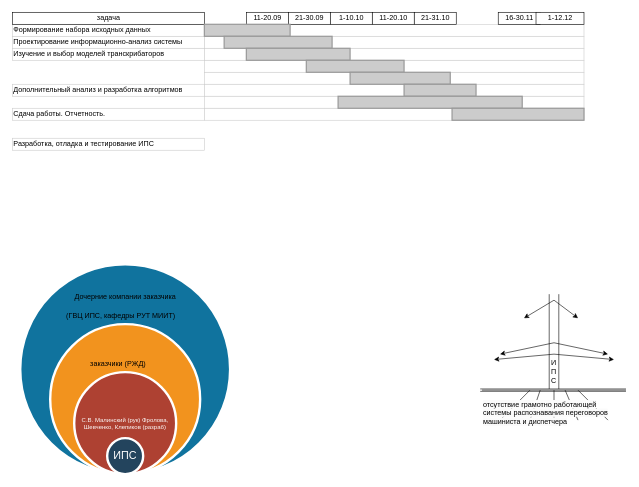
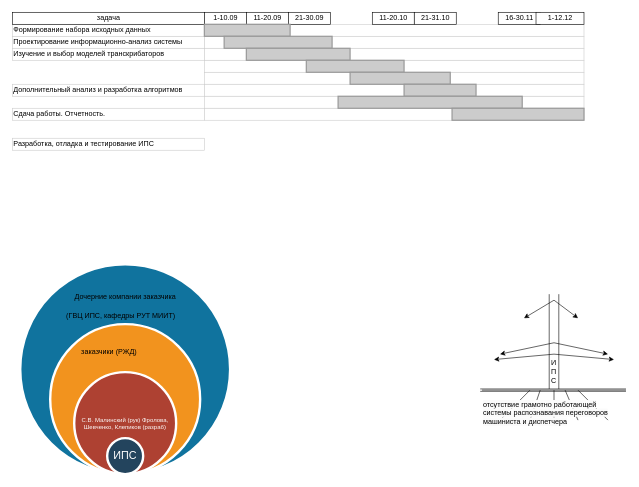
  <mxCell id="0" style=";html=1;" />
  <mxCell id="1" style=";html=1;" parent="0" />
  <mxCell id="2" value="Формирование набора исходных данных" style="align=left;strokeColor=#CCCCCC;html=1;" parent="1" vertex="1"><mxGeometry x="20" y="40" width="320.0" height="20.0" as="geometry" /></mxCell>
  <mxCell id="3" value="Проектирование информационно-анализ системы&lt;span style=&quot;white-space: pre;&quot;&gt;&lt;br/&gt;&lt;/span&gt;" style="align=left;strokeColor=#CCCCCC;html=1;" parent="1" vertex="1"><mxGeometry x="20" y="60" width="320" height="20" as="geometry" /></mxCell>
  <mxCell id="4" value="Изучение и выбор моделей транскрибаторов" style="align=left;strokeColor=#CCCCCC;html=1;" parent="1" vertex="1"><mxGeometry x="20" y="80" width="320.0" height="20" as="geometry" /></mxCell>
  <mxCell id="5" value="Дополнительный анализ и разработка алгоритмов" style="align=left;strokeColor=#CCCCCC;html=1;" parent="1" vertex="1"><mxGeometry x="20" y="140" width="320.0" height="20" as="geometry" /></mxCell>
  <mxCell id="6" value="задача" style="strokeWidth=1;fontStyle=0;html=1;" parent="1" vertex="1"><mxGeometry x="20" y="20" width="320" height="20" as="geometry" /></mxCell>
  <mxCell id="7" value="Разработка, отладка и тестирование ИПС" style="align=left;strokeColor=#CCCCCC;html=1;" parent="1" vertex="1"><mxGeometry x="20" y="230" width="320.0" height="20" as="geometry" /></mxCell>
  <mxCell id="8" value="Сдача работы. Отчетность." style="align=left;strokeColor=#CCCCCC;html=1;" parent="1" vertex="1"><mxGeometry x="20" y="180" width="320.0" height="20" as="geometry" /></mxCell>
  <mxCell id="9" value="" style="align=left;strokeColor=#CCCCCC;html=1;" parent="1" vertex="1"><mxGeometry x="340" y="40" width="633" height="20" as="geometry" /></mxCell>
+ <mxCell id="10" value="1-10.09" style="strokeWidth=1;fontStyle=0;html=1;" parent="1" vertex="1"><mxGeometry x="340" y="20" width="70" height="20" as="geometry" /></mxCell>
  <mxCell id="11" value="11-20.09" style="strokeWidth=1;fontStyle=0;html=1;" parent="1" vertex="1"><mxGeometry x="410" y="20" width="70" height="20" as="geometry" /></mxCell>
  <mxCell id="12" value="21-30.09" style="strokeWidth=1;fontStyle=0;html=1;" parent="1" vertex="1"><mxGeometry x="480" y="20" width="70" height="20" as="geometry" /></mxCell>
- <mxCell id="13" value="1-10.10" style="strokeWidth=1;fontStyle=0;html=1;" parent="1" vertex="1"><mxGeometry x="550" y="20" width="70" height="20" as="geometry" /></mxCell>
  <mxCell id="14" value="11-20.10" style="strokeWidth=1;fontStyle=0;html=1;" parent="1" vertex="1"><mxGeometry x="620" y="20" width="70" height="20" as="geometry" /></mxCell>
  <mxCell id="15" value="21-31.10" style="strokeWidth=1;fontStyle=0;html=1;" parent="1" vertex="1"><mxGeometry x="690" y="20" width="70" height="20" as="geometry" /></mxCell>
  <mxCell id="16" value="16-30.11" style="strokeWidth=1;fontStyle=0;html=1;" parent="1" vertex="1"><mxGeometry x="830" y="20" width="70" height="20" as="geometry" /></mxCell>
  <mxCell id="17" value="1-12.12" style="strokeWidth=1;fontStyle=0;html=1;" parent="1" vertex="1"><mxGeometry x="893" y="20" width="80" height="20" as="geometry" /></mxCell>
  <mxCell id="18" value="" style="align=left;strokeColor=#CCCCCC;html=1;" parent="1" vertex="1"><mxGeometry x="340" y="60" width="633" height="20" as="geometry" /></mxCell>
  <mxCell id="19" value="" style="align=left;strokeColor=#CCCCCC;html=1;" parent="1" vertex="1"><mxGeometry x="340" y="80" width="633" height="20" as="geometry" /></mxCell>
  <mxCell id="20" value="" style="align=left;strokeColor=#CCCCCC;html=1;" parent="1" vertex="1"><mxGeometry x="340" y="100" width="633" height="20" as="geometry" /></mxCell>
  <mxCell id="21" value="" style="align=left;strokeColor=#CCCCCC;html=1;" parent="1" vertex="1"><mxGeometry x="340" y="120" width="633" height="20" as="geometry" /></mxCell>
  <mxCell id="22" value="" style="align=left;strokeColor=#CCCCCC;html=1;" parent="1" vertex="1"><mxGeometry x="340" y="140" width="633" height="20" as="geometry" /></mxCell>
  <mxCell id="23" value="" style="align=left;strokeColor=#CCCCCC;html=1;" parent="1" vertex="1"><mxGeometry x="340" y="160" width="633" height="20" as="geometry" /></mxCell>
  <mxCell id="24" value="" style="align=left;strokeColor=#CCCCCC;html=1;" parent="1" vertex="1"><mxGeometry x="340" y="180" width="633" height="20" as="geometry" /></mxCell>
  <mxCell id="25" value="" style="whiteSpace=wrap;html=1;strokeWidth=2;fillColor=#CCCCCC;gradientColor=none;fontSize=14;align=center;strokeColor=#999999;" parent="1" vertex="1"><mxGeometry x="340" y="40" width="143" height="20" as="geometry" /></mxCell>
  <mxCell id="26" value="" style="whiteSpace=wrap;html=1;strokeWidth=2;fillColor=#CCCCCC;gradientColor=none;fontSize=14;align=center;strokeColor=#999999;" parent="1" vertex="1"><mxGeometry x="373" y="60" width="180" height="20" as="geometry" /></mxCell>
  <mxCell id="27" value="" style="whiteSpace=wrap;html=1;strokeWidth=2;fillColor=#CCCCCC;gradientColor=none;fontSize=14;align=center;strokeColor=#999999;" parent="1" vertex="1"><mxGeometry x="410" y="80" width="173" height="20" as="geometry" /></mxCell>
  <mxCell id="28" value="" style="whiteSpace=wrap;html=1;strokeWidth=2;fillColor=#CCCCCC;gradientColor=none;fontSize=14;align=center;strokeColor=#999999;" parent="1" vertex="1"><mxGeometry x="510" y="100" width="163" height="20" as="geometry" /></mxCell>
  <mxCell id="29" value="" style="whiteSpace=wrap;html=1;strokeWidth=2;fillColor=#CCCCCC;gradientColor=none;fontSize=14;align=center;strokeColor=#999999;" parent="1" vertex="1"><mxGeometry x="583" y="120" width="167" height="20" as="geometry" /></mxCell>
  <mxCell id="30" value="" style="whiteSpace=wrap;html=1;strokeWidth=2;fillColor=#CCCCCC;gradientColor=none;fontSize=14;align=center;strokeColor=#999999;" parent="1" vertex="1"><mxGeometry x="673" y="140" width="120" height="20" as="geometry" /></mxCell>
  <mxCell id="31" value="" style="whiteSpace=wrap;html=1;strokeWidth=2;fillColor=#CCCCCC;gradientColor=none;fontSize=14;align=center;strokeColor=#999999;" parent="1" vertex="1"><mxGeometry x="563" y="160" width="307" height="20" as="geometry" /></mxCell>
  <mxCell id="32" value="" style="whiteSpace=wrap;html=1;strokeWidth=2;fillColor=#CCCCCC;gradientColor=none;fontSize=14;align=center;strokeColor=#999999;" parent="1" vertex="1"><mxGeometry x="753" y="180" width="220" height="20" as="geometry" /></mxCell>
  <mxCell id="33" value="" style="ellipse;html=1;strokeWidth=4;fillColor=#10739E;strokeColor=#ffffff;shadow=0;fontSize=10;fontColor=#FFFFFF;align=center;fontStyle=0;whiteSpace=wrap;spacing=10;" vertex="1" parent="1"><mxGeometry x="33" y="440" width="350" height="350" as="geometry" /></mxCell>
  <mxCell id="34" value="м" style="ellipse;html=1;strokeWidth=4;fillColor=#F2931E;strokeColor=#ffffff;shadow=0;fontSize=10;fontColor=#FFFFFF;align=center;fontStyle=0;whiteSpace=wrap;spacing=10;" vertex="1" parent="1"><mxGeometry x="83" y="540" width="250" height="250" as="geometry" /></mxCell>
  <mxCell id="35" value="С.В. Малинский (рук) Фролова, Шевченко, Клепиков (разраб)" style="ellipse;html=1;strokeWidth=4;fillColor=#AE4132;strokeColor=#ffffff;shadow=0;fontSize=10;fontColor=#FFFFFF;align=center;fontStyle=0;whiteSpace=wrap;spacing=10;" vertex="1" parent="1"><mxGeometry x="123" y="620" width="170" height="170" as="geometry" /></mxCell>
  <mxCell id="36" value="&lt;font style=&quot;font-size: 18px;&quot;&gt;ИПС&lt;/font&gt;" style="ellipse;html=1;strokeWidth=4;fillColor=#23445D;strokeColor=#ffffff;shadow=0;fontSize=10;fontColor=#FFFFFF;align=center;fontStyle=0;whiteSpace=wrap;spacing=10;" vertex="1" parent="1"><mxGeometry x="178" y="730" width="60" height="60" as="geometry" /></mxCell>
- <mxCell id="37" value="&lt;p&gt;заказчики (РЖД)&lt;br&gt;&lt;/p&gt;" style="text;whiteSpace=wrap;html=1;" vertex="1" parent="1"><mxGeometry x="148" y="580" width="120" height="40" as="geometry" /></mxCell>
+ <mxCell id="37" value="&lt;p&gt;заказчики (РЖД)&lt;br&gt;&lt;/p&gt;" style="text;whiteSpace=wrap;html=1;" vertex="1" parent="1"><mxGeometry x="133" y="560" width="120" height="40" as="geometry" /></mxCell>
  <mxCell id="38" value="&lt;p&gt;(ГВЦ ИПС, кафедры РУТ МИИТ)&lt;br&gt;&lt;/p&gt;" style="text;whiteSpace=wrap;html=1;" vertex="1" parent="1"><mxGeometry x="108" y="500" width="200" height="40" as="geometry" /></mxCell>
  <mxCell id="39" value="Дочерние компании заказчика" style="text;html=1;align=center;verticalAlign=middle;resizable=0;points=[];autosize=1;strokeColor=none;fillColor=none;" vertex="1" parent="1"><mxGeometry x="108" y="480" width="200" height="30" as="geometry" /></mxCell>
  <mxCell id="40" value="" style="endArrow=none;html=1;rounded=0;" edge="1" parent="1"><mxGeometry width="50" height="50" relative="1" as="geometry"><mxPoint x="833" y="700" as="sourcePoint" /><mxPoint x="883" y="650" as="targetPoint" /></mxGeometry></mxCell>
  <mxCell id="41" value="" style="endArrow=none;html=1;rounded=0;" edge="1" parent="1"><mxGeometry width="50" height="50" relative="1" as="geometry"><mxPoint x="1013" y="700" as="sourcePoint" /><mxPoint x="963" y="650" as="targetPoint" /></mxGeometry></mxCell>
  <mxCell id="42" value="" style="endArrow=none;html=1;rounded=0;" edge="1" parent="1"><mxGeometry width="50" height="50" relative="1" as="geometry"><mxPoint x="923" y="700" as="sourcePoint" /><mxPoint x="923" y="650" as="targetPoint" /></mxGeometry></mxCell>
  <mxCell id="43" value="" style="endArrow=none;html=1;rounded=0;" edge="1" parent="1"><mxGeometry width="50" height="50" relative="1" as="geometry"><mxPoint x="883" y="700" as="sourcePoint" /><mxPoint x="900" y="650" as="targetPoint" /></mxGeometry></mxCell>
  <mxCell id="44" value="" style="endArrow=none;html=1;rounded=0;" edge="1" parent="1"><mxGeometry width="50" height="50" relative="1" as="geometry"><mxPoint x="963" y="700" as="sourcePoint" /><mxPoint x="941.5" y="650" as="targetPoint" /></mxGeometry></mxCell>
  <mxCell id="45" value="" style="endArrow=none;html=1;rounded=0;" edge="1" parent="1"><mxGeometry width="50" height="50" relative="1" as="geometry"><mxPoint x="803" y="650" as="sourcePoint" /><mxPoint x="1043" y="650" as="targetPoint" /></mxGeometry></mxCell>
  <mxCell id="46" value="" style="shape=link;html=1;rounded=0;" edge="1" parent="1"><mxGeometry width="100" relative="1" as="geometry"><mxPoint x="800" y="650" as="sourcePoint" /><mxPoint x="1043" y="650" as="targetPoint" /></mxGeometry></mxCell>
  <mxCell id="47" value="" style="html=1;labelBackgroundColor=#ffffff;startArrow=classic;startFill=1;startSize=6;endArrow=classic;endFill=1;endSize=6;jettySize=auto;orthogonalLoop=1;strokeWidth=1;fontSize=14;rounded=0;" edge="1" parent="1"><mxGeometry width="60" height="60" relative="1" as="geometry"><mxPoint x="873" y="530" as="sourcePoint" /><mxPoint x="963" y="530" as="targetPoint" /><Array as="points"><mxPoint x="923" y="500" /></Array></mxGeometry></mxCell>
  <mxCell id="48" value="" style="html=1;labelBackgroundColor=#ffffff;startArrow=classic;startFill=1;startSize=6;endArrow=classic;endFill=1;endSize=6;jettySize=auto;orthogonalLoop=1;strokeWidth=1;fontSize=14;rounded=0;" edge="1" parent="1"><mxGeometry width="60" height="60" relative="1" as="geometry"><mxPoint x="823" y="599" as="sourcePoint" /><mxPoint x="1023" y="599" as="targetPoint" /><Array as="points"><mxPoint x="923" y="590" /></Array></mxGeometry></mxCell>
  <mxCell id="49" value="" style="html=1;labelBackgroundColor=#ffffff;startArrow=classic;startFill=1;startSize=6;endArrow=classic;endFill=1;endSize=6;jettySize=auto;orthogonalLoop=1;strokeWidth=1;fontSize=14;rounded=0;" edge="1" parent="1"><mxGeometry width="60" height="60" relative="1" as="geometry"><mxPoint x="833" y="590" as="sourcePoint" /><mxPoint x="1013" y="590" as="targetPoint" /><Array as="points"><mxPoint x="923" y="571" /></Array></mxGeometry></mxCell>
  <mxCell id="50" value="&lt;span style=&quot;caret-color: rgb(0, 0, 0); color: rgb(0, 0, 0); font-family: Helvetica; font-size: 12px; font-style: normal; font-variant-caps: normal; font-weight: normal; letter-spacing: normal; text-align: center; text-indent: 0px; text-transform: none; word-spacing: 0px; -webkit-text-stroke-width: 0px; background-color: rgb(251, 251, 251); text-decoration: none; float: none; display: inline !important;&quot;&gt;отсутствие грамотно работающей системы&amp;nbsp;распознавания переговоров машиниста и диспетчера&lt;/span&gt;" style="text;whiteSpace=wrap;html=1;" vertex="1" parent="1"><mxGeometry x="803" y="660" width="240" height="50" as="geometry" /></mxCell>
  <mxCell id="51" value="" style="verticalLabelPosition=bottom;align=center;dashed=0;html=1;verticalAlign=top;shape=mxgraph.pid.piping.double_flange;pointerEvents=1;" vertex="1" parent="1"><mxGeometry x="913" y="490" width="20" height="158" as="geometry" /></mxCell>
  <mxCell id="52" value="&lt;div style=&quot;text-align: center;&quot;&gt;И П С&lt;/div&gt;" style="text;whiteSpace=wrap;html=1;rotation=0;" vertex="1" parent="1"><mxGeometry x="915" y="591" width="14" height="20" as="geometry" /></mxCell>
